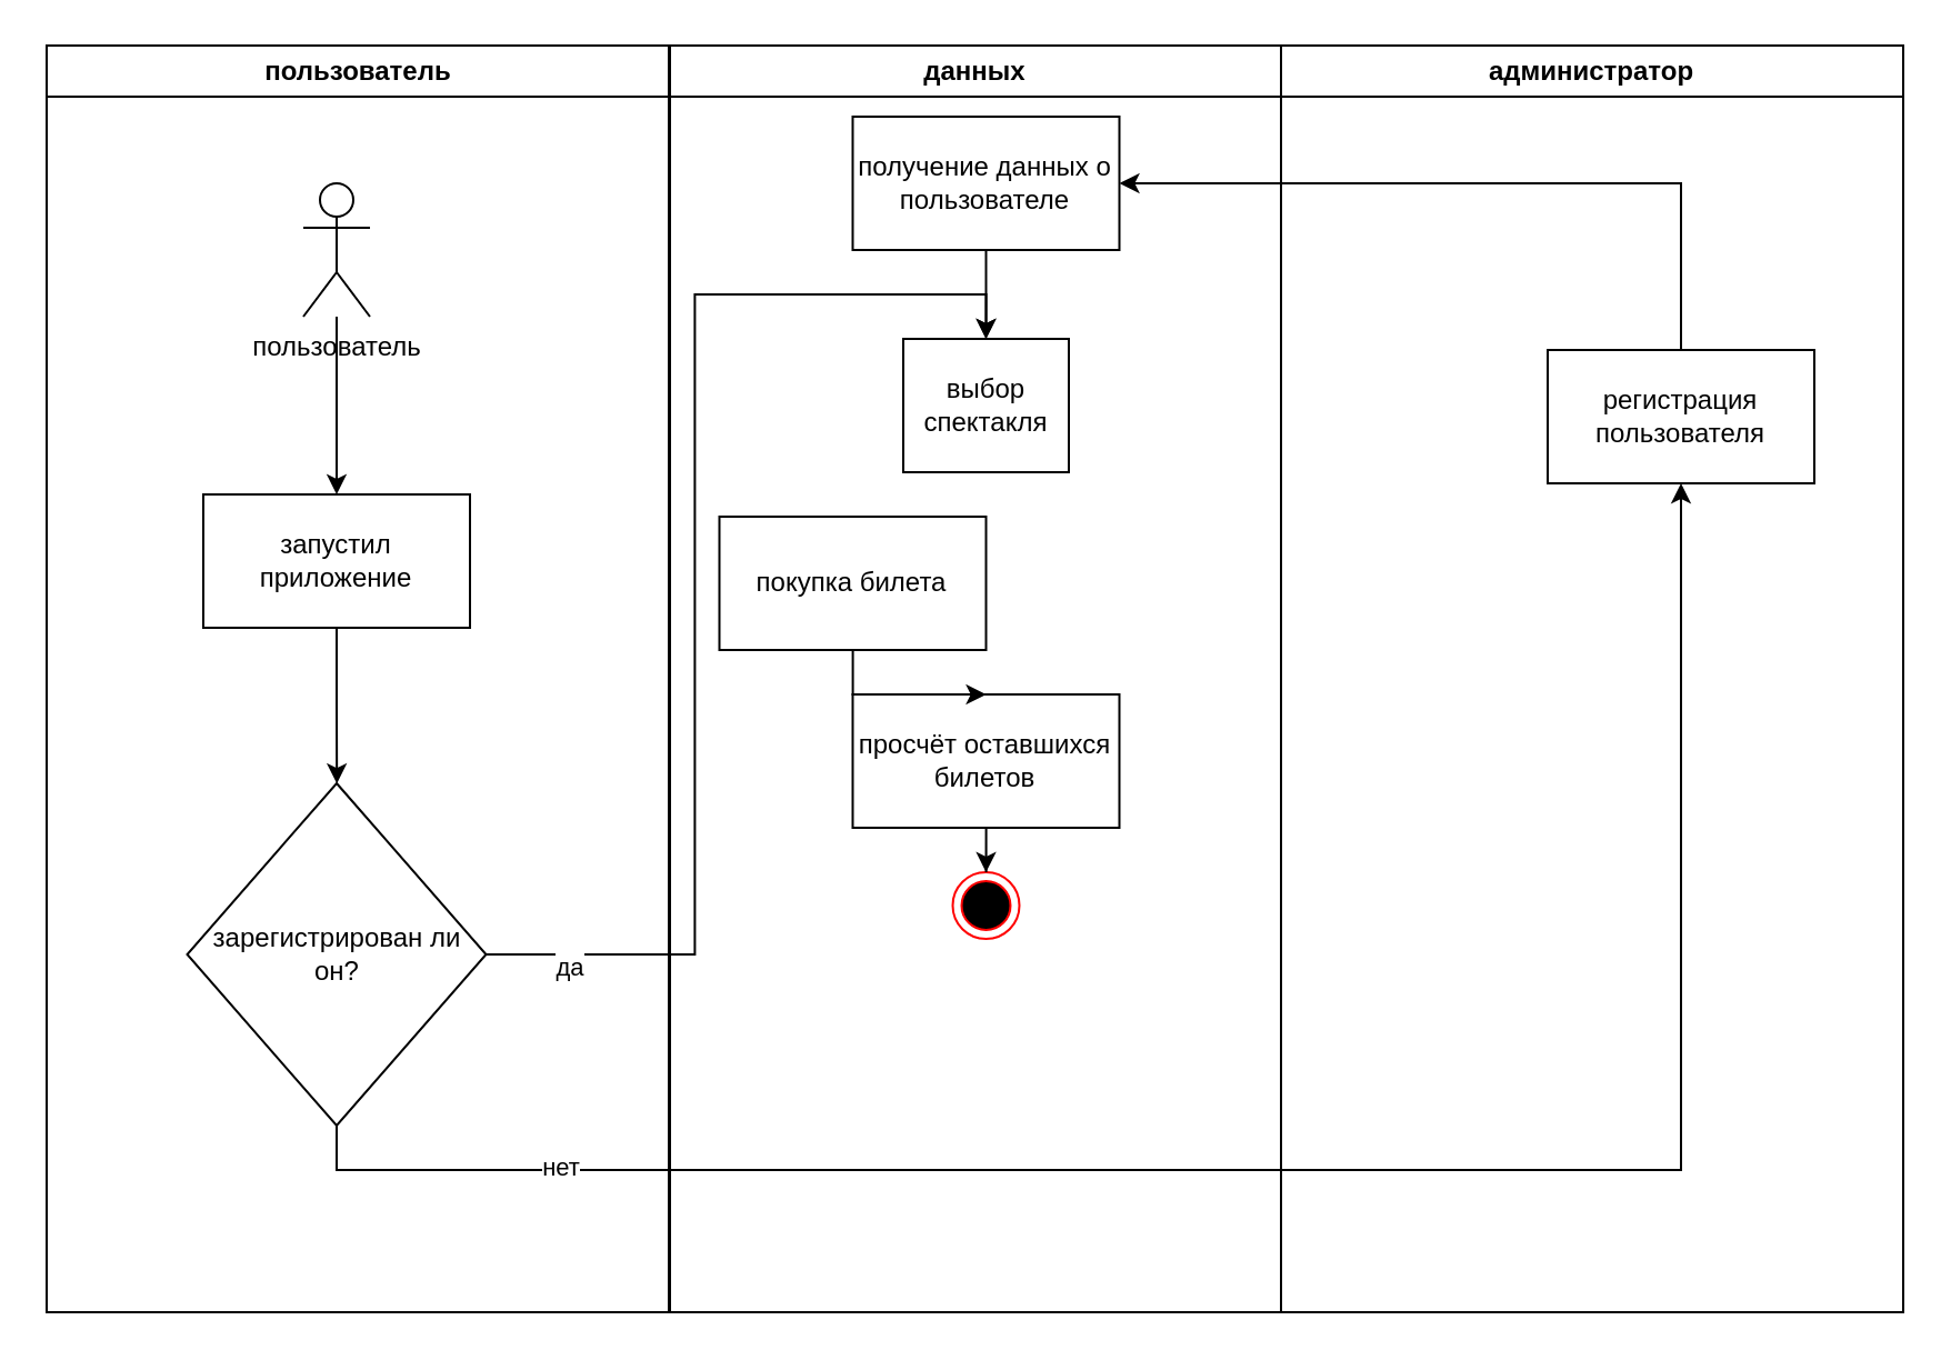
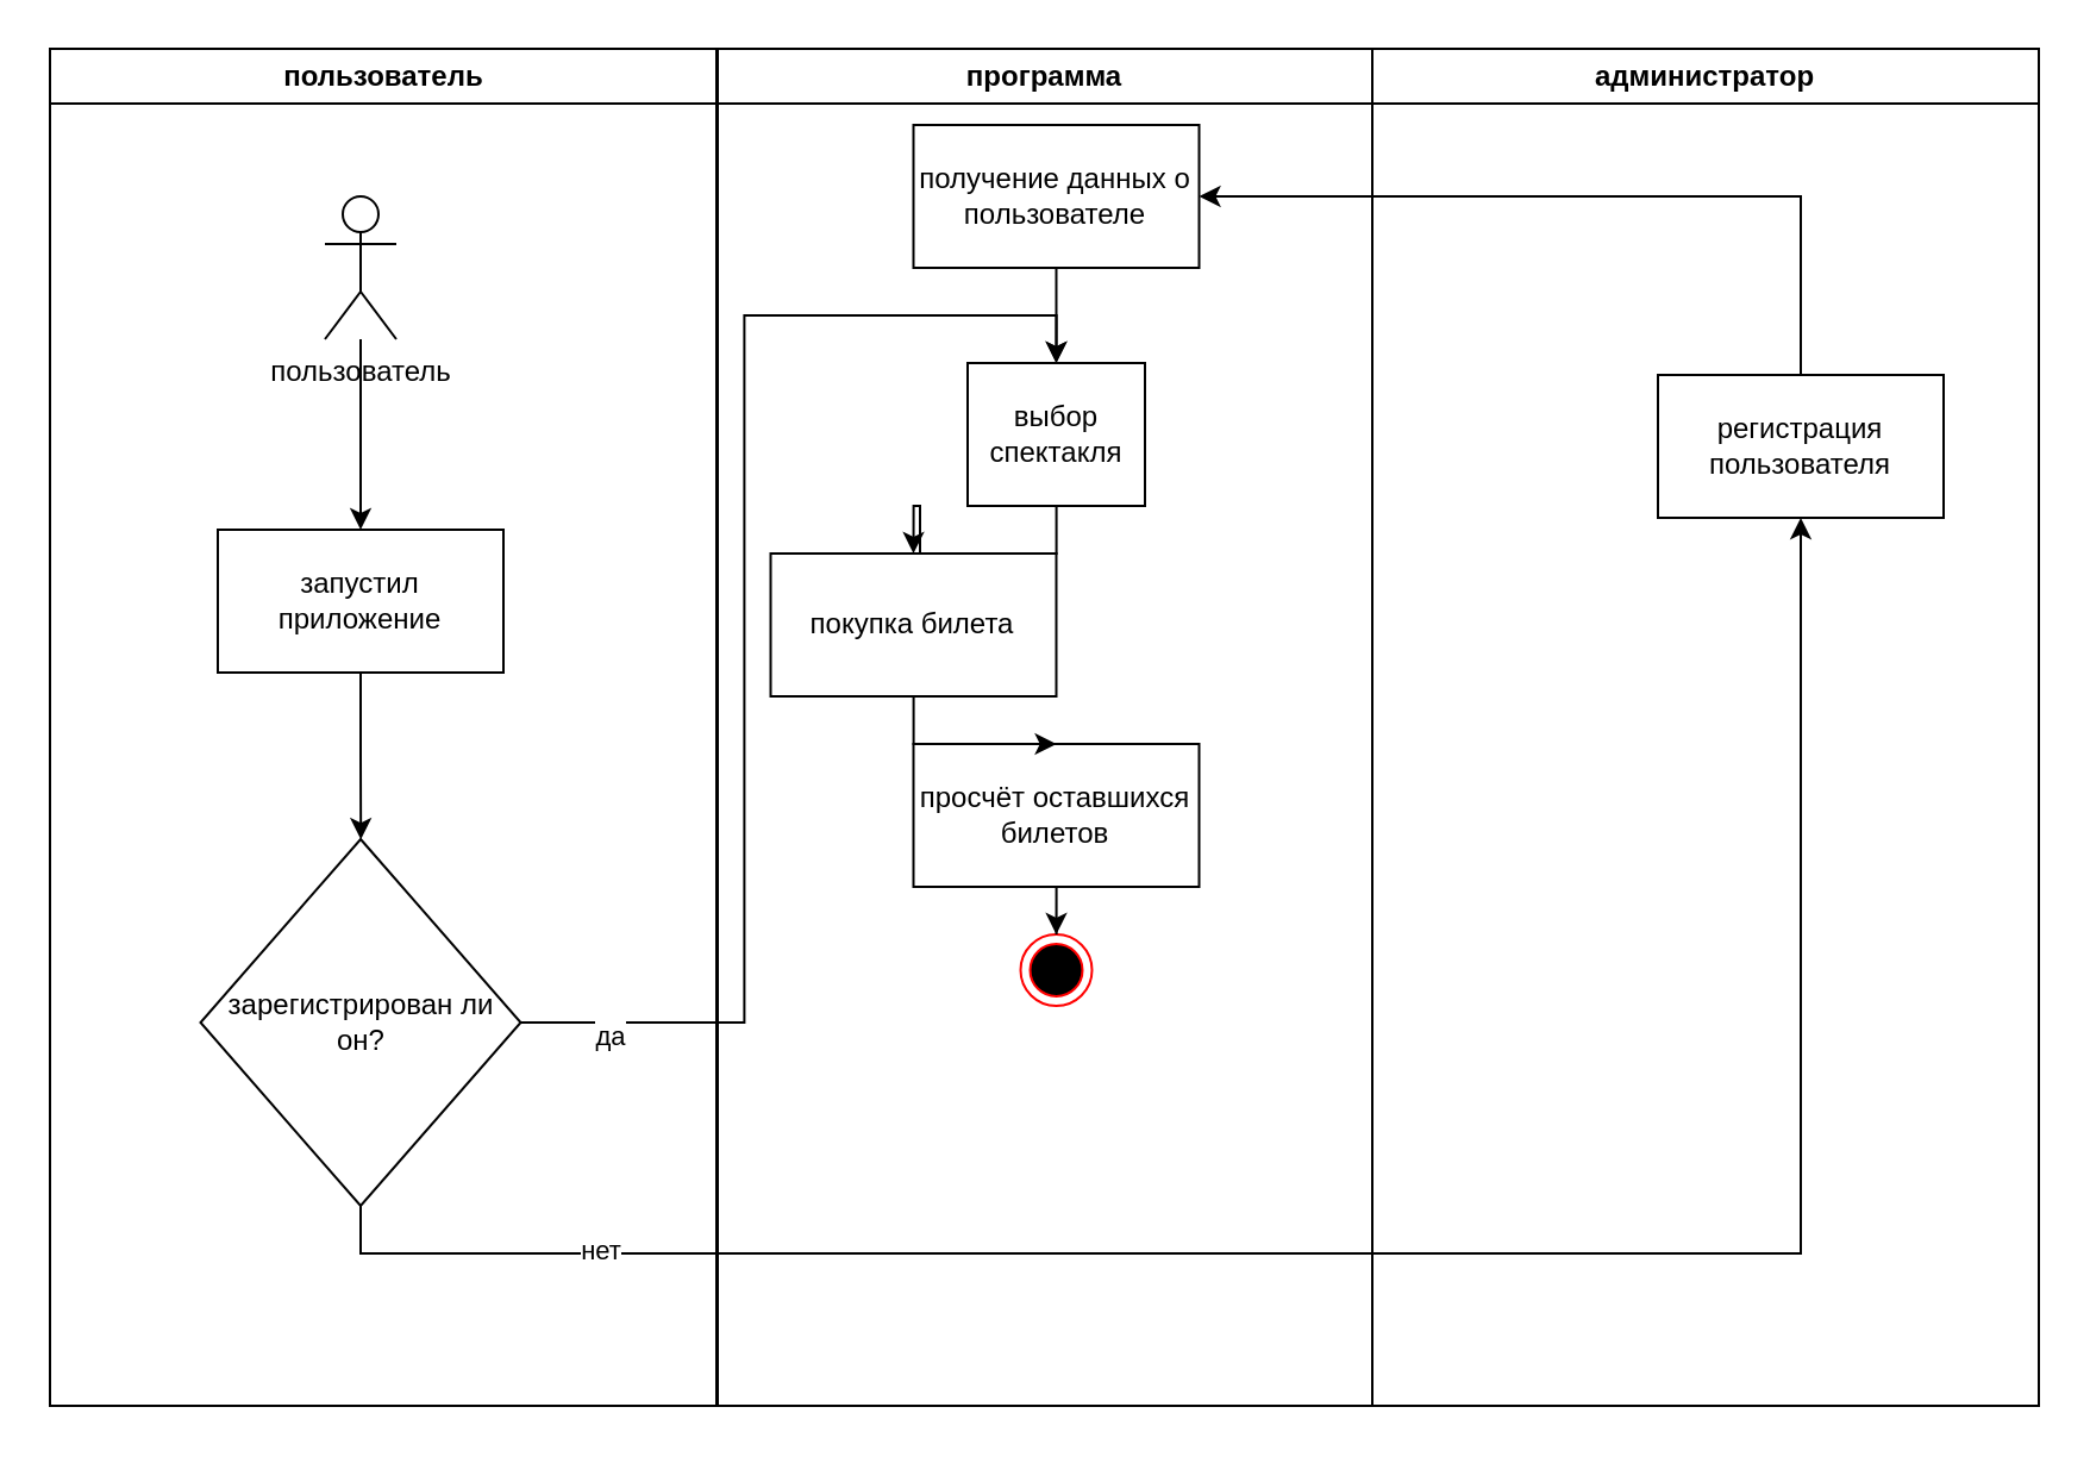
  <mxCell id="0" />
  <mxCell id="1" parent="0" />
  <mxCell id="2" value="пользователь" style="swimlane;whiteSpace=wrap" parent="1" vertex="1"><mxGeometry x="20.5" y="20" width="280" height="570" as="geometry" /></mxCell>
  <mxCell id="3" style="edgeStyle=orthogonalEdgeStyle;rounded=0;orthogonalLoop=1;jettySize=auto;html=1;entryX=0.5;entryY=0;entryDx=0;entryDy=0;" edge="1" parent="2" source="4" target="6"><mxGeometry relative="1" as="geometry" /></mxCell>
  <mxCell id="4" value="пользователь" style="shape=umlActor;verticalLabelPosition=bottom;verticalAlign=top;html=1;outlineConnect=0;" vertex="1" parent="2"><mxGeometry x="115.5" y="62" width="30" height="60" as="geometry" /></mxCell>
  <mxCell id="5" style="edgeStyle=orthogonalEdgeStyle;rounded=0;orthogonalLoop=1;jettySize=auto;html=1;exitX=0.5;exitY=1;exitDx=0;exitDy=0;" edge="1" parent="2" source="6" target="7"><mxGeometry relative="1" as="geometry" /></mxCell>
  <mxCell id="6" value="запустил приложение" style="rounded=0;whiteSpace=wrap;html=1;" vertex="1" parent="2"><mxGeometry x="70.5" y="202" width="120" height="60" as="geometry" /></mxCell>
  <mxCell id="7" value="зарегистрирован ли он?" style="rhombus;whiteSpace=wrap;html=1;" vertex="1" parent="2"><mxGeometry x="63.25" y="332" width="134.5" height="154" as="geometry" /></mxCell>
- <mxCell id="8" value="данных" style="swimlane;whiteSpace=wrap" parent="1" vertex="1"><mxGeometry x="301" y="20" width="275" height="570" as="geometry" /></mxCell>
+ <mxCell id="8" value="программа" style="swimlane;whiteSpace=wrap" parent="1" vertex="1"><mxGeometry x="301" y="20" width="275" height="570" as="geometry" /></mxCell>
  <mxCell id="9" value="выбор спектакля" style="rounded=0;whiteSpace=wrap;html=1;" vertex="1" parent="8"><mxGeometry x="105" y="132" width="74.5" height="60" as="geometry" /></mxCell>
  <mxCell id="10" value="покупка билета" style="rounded=0;whiteSpace=wrap;html=1;" vertex="1" parent="8"><mxGeometry x="22.25" y="212" width="120" height="60" as="geometry" /></mxCell>
+ <mxCell id="11" style="edgeStyle=orthogonalEdgeStyle;rounded=0;orthogonalLoop=1;jettySize=auto;html=1;entryX=0.5;entryY=0;entryDx=0;entryDy=0;" edge="1" parent="8" source="9" target="10"><mxGeometry relative="1" as="geometry"><mxPoint x="142.25" y="392" as="targetPoint" /></mxGeometry></mxCell>
  <mxCell id="12" value="просчёт оставшихся билетов" style="rounded=0;whiteSpace=wrap;html=1;" vertex="1" parent="8"><mxGeometry x="82.25" y="292" width="120" height="60" as="geometry" /></mxCell>
  <mxCell id="13" style="edgeStyle=orthogonalEdgeStyle;rounded=0;orthogonalLoop=1;jettySize=auto;html=1;" edge="1" parent="8" source="10" target="12"><mxGeometry relative="1" as="geometry"><mxPoint x="142.25" y="492" as="targetPoint" /></mxGeometry></mxCell>
  <mxCell id="14" value="" style="ellipse;html=1;shape=endState;fillColor=#000000;strokeColor=#ff0000;" vertex="1" parent="8"><mxGeometry x="127.25" y="372" width="30" height="30" as="geometry" /></mxCell>
  <mxCell id="15" style="edgeStyle=orthogonalEdgeStyle;rounded=0;orthogonalLoop=1;jettySize=auto;html=1;" edge="1" parent="8" source="12" target="14"><mxGeometry relative="1" as="geometry"><mxPoint x="142.25" y="542" as="targetPoint" /></mxGeometry></mxCell>
  <mxCell id="16" style="edgeStyle=orthogonalEdgeStyle;rounded=0;orthogonalLoop=1;jettySize=auto;html=1;exitX=0.5;exitY=1;exitDx=0;exitDy=0;entryX=0.5;entryY=0;entryDx=0;entryDy=0;" edge="1" parent="8" source="17" target="9"><mxGeometry relative="1" as="geometry" /></mxCell>
  <mxCell id="17" value="получение данных о пользователе" style="rounded=0;whiteSpace=wrap;html=1;" vertex="1" parent="8"><mxGeometry x="82.25" y="32" width="120" height="60" as="geometry" /></mxCell>
  <mxCell id="18" value="администратор" style="swimlane;whiteSpace=wrap" parent="1" vertex="1"><mxGeometry x="576" y="20" width="280" height="570" as="geometry" /></mxCell>
  <mxCell id="19" value="регистрация пользователя" style="whiteSpace=wrap;html=1;" vertex="1" parent="18"><mxGeometry x="120" y="137" width="120" height="60" as="geometry" /></mxCell>
  <mxCell id="20" style="edgeStyle=orthogonalEdgeStyle;rounded=0;orthogonalLoop=1;jettySize=auto;html=1;exitX=0.5;exitY=1;exitDx=0;exitDy=0;entryX=0.5;entryY=1;entryDx=0;entryDy=0;" edge="1" parent="1" source="7" target="19"><mxGeometry relative="1" as="geometry" /></mxCell>
  <mxCell id="21" value="нет" style="edgeLabel;html=1;align=center;verticalAlign=middle;resizable=0;points=[];" vertex="1" connectable="0" parent="20"><mxGeometry x="-0.744" y="2" relative="1" as="geometry"><mxPoint as="offset" /></mxGeometry></mxCell>
  <mxCell id="22" style="edgeStyle=orthogonalEdgeStyle;rounded=0;orthogonalLoop=1;jettySize=auto;html=1;exitX=1;exitY=0.5;exitDx=0;exitDy=0;entryX=0.5;entryY=0;entryDx=0;entryDy=0;" edge="1" parent="1" source="7" target="9"><mxGeometry relative="1" as="geometry" /></mxCell>
  <mxCell id="23" value="да" style="edgeLabel;html=1;align=center;verticalAlign=middle;resizable=0;points=[];" vertex="1" connectable="0" parent="22"><mxGeometry x="-0.864" y="-5" relative="1" as="geometry"><mxPoint as="offset" /></mxGeometry></mxCell>
  <mxCell id="24" style="edgeStyle=orthogonalEdgeStyle;rounded=0;orthogonalLoop=1;jettySize=auto;html=1;exitX=0.5;exitY=0;exitDx=0;exitDy=0;entryX=1;entryY=0.5;entryDx=0;entryDy=0;" edge="1" parent="1" source="19" target="17"><mxGeometry relative="1" as="geometry" /></mxCell>
